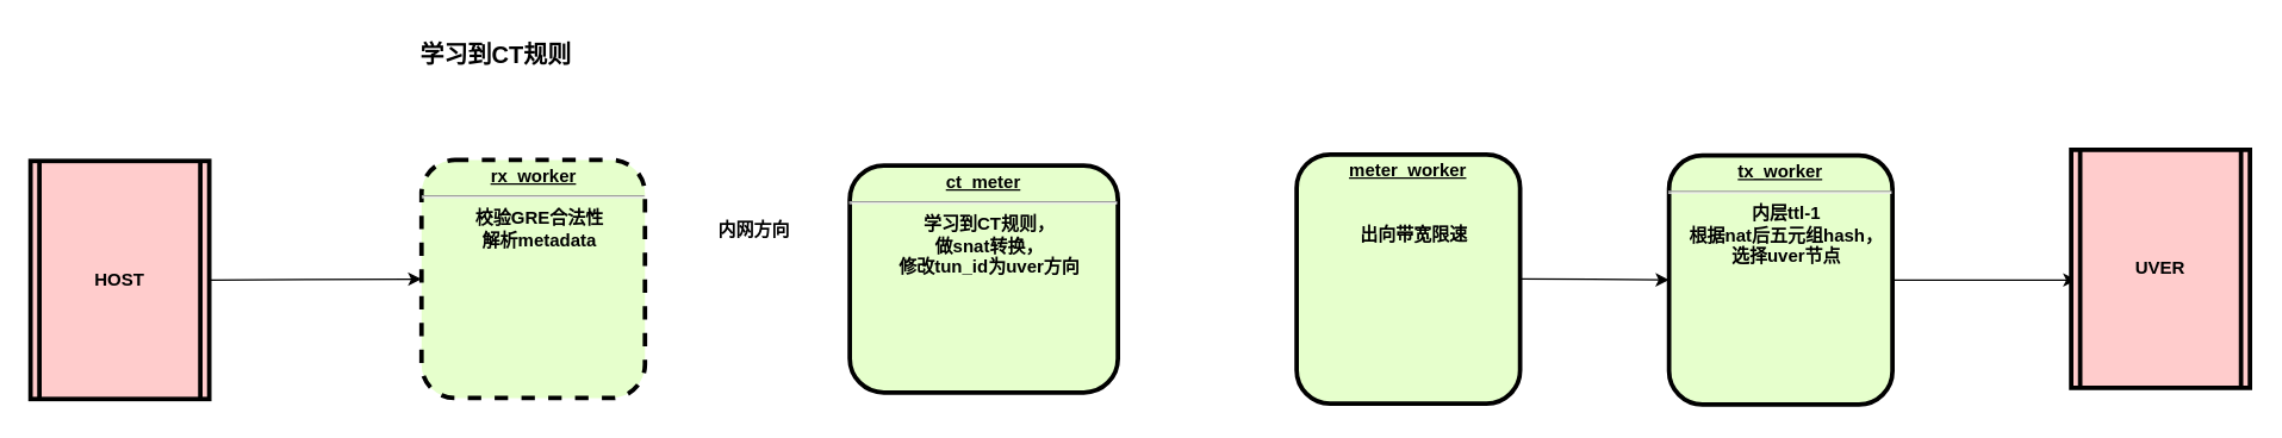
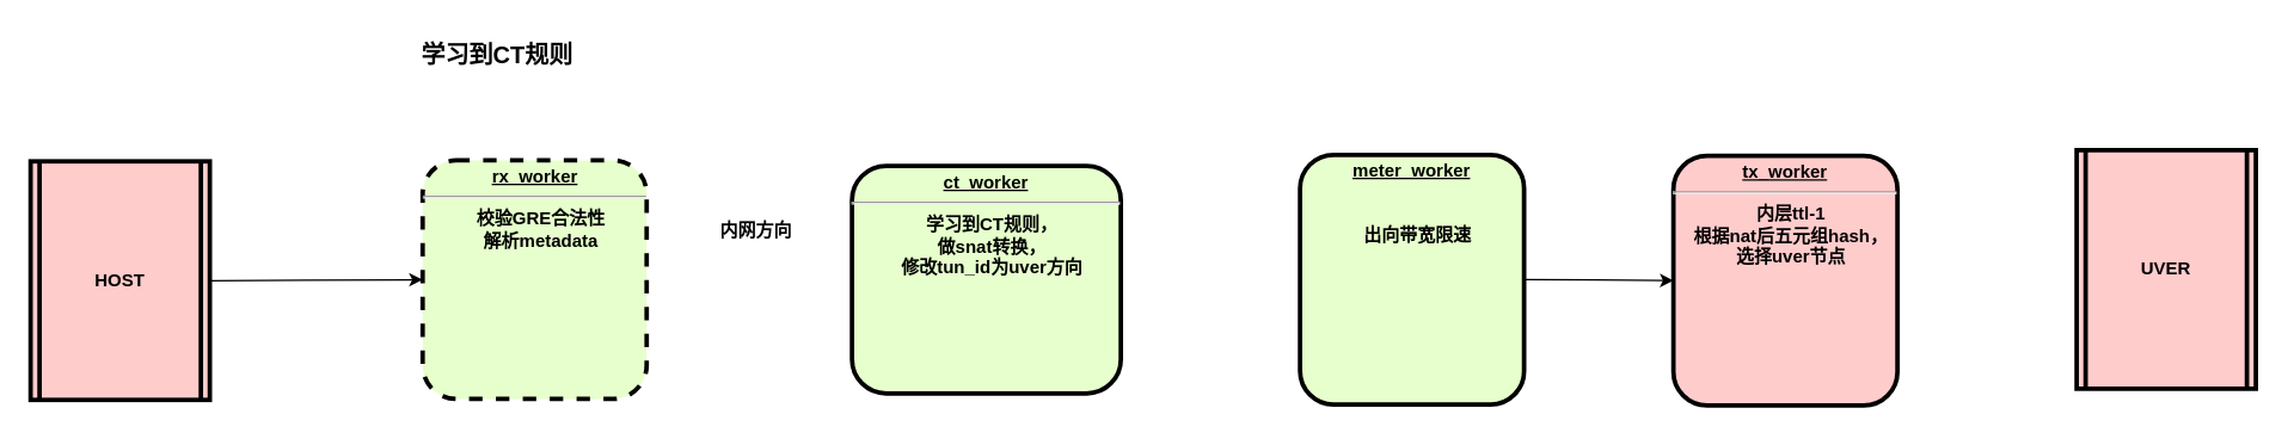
  <mxCell id="0" />
  <mxCell id="1" parent="0" />
  <mxCell id="2" value="&lt;p style=&quot;margin: 0px ; margin-top: 4px ; text-align: center ; text-decoration: underline&quot;&gt;&lt;strong&gt;rx_worker&lt;/strong&gt;&lt;/p&gt;&lt;hr&gt;&lt;p style=&quot;margin: 0px ; margin-left: 8px&quot;&gt;校验GRE合法性&lt;/p&gt;&lt;p style=&quot;margin: 0px ; margin-left: 8px&quot;&gt;解析metadata&lt;/p&gt;" style="verticalAlign=middle;align=center;overflow=fill;fontSize=12;fontFamily=Helvetica;html=1;rounded=1;fontStyle=1;strokeWidth=3;fillColor=#E6FFCC;dashed=1;" parent="1" vertex="1"><mxGeometry x="282.5" y="106.88" width="150" height="160" as="geometry" /></mxCell>
  <mxCell id="3" style="edgeStyle=orthogonalEdgeStyle;curved=1;orthogonalLoop=1;jettySize=auto;html=1;exitX=1;exitY=0.5;exitDx=0;exitDy=0;entryX=0;entryY=0.5;entryDx=0;entryDy=0;fontFamily=Helvetica;fontSize=16;strokeColor=default;" parent="1" source="4" target="11" edge="1"><mxGeometry relative="1" as="geometry" /></mxCell>
  <mxCell id="4" value="&lt;p style=&quot;margin: 0px ; margin-top: 4px ; text-align: center ; text-decoration: underline&quot;&gt;&lt;strong&gt;meter_worker&lt;/strong&gt;&lt;/p&gt;&lt;p style=&quot;margin: 0px ; margin-left: 8px&quot;&gt;&lt;br&gt;&lt;/p&gt;&lt;p style=&quot;margin: 0px ; margin-left: 8px&quot;&gt;&lt;br&gt;&lt;/p&gt;&lt;p style=&quot;margin: 0px ; margin-left: 8px&quot;&gt;出向带宽限速&lt;/p&gt;&lt;p style=&quot;margin: 0px ; margin-left: 8px&quot;&gt;&lt;br&gt;&lt;/p&gt;" style="verticalAlign=middle;align=center;overflow=fill;fontSize=12;fontFamily=Helvetica;html=1;rounded=1;fontStyle=1;strokeWidth=3;fillColor=#E6FFCC" parent="1" vertex="1"><mxGeometry x="870" y="103.13" width="150" height="167.5" as="geometry" /></mxCell>
- <mxCell id="5" value="&lt;p style=&quot;margin: 0px ; margin-top: 4px ; text-align: center ; text-decoration: underline&quot;&gt;&lt;strong&gt;ct_meter&lt;/strong&gt;&lt;/p&gt;&lt;hr&gt;&lt;p style=&quot;margin: 0px ; margin-left: 8px&quot;&gt;学习到CT规则，&lt;/p&gt;&lt;p style=&quot;margin: 0px ; margin-left: 8px&quot;&gt;做snat转换，&lt;/p&gt;&lt;p style=&quot;margin: 0px ; margin-left: 8px&quot;&gt;修改tun_id为uver方向&lt;/p&gt;" style="verticalAlign=middle;align=center;overflow=fill;fontSize=12;fontFamily=Helvetica;html=1;rounded=1;fontStyle=1;strokeWidth=3;fillColor=#E6FFCC" parent="1" vertex="1"><mxGeometry x="570" y="110.63" width="180" height="152.5" as="geometry" /></mxCell>
+ <mxCell id="5" value="&lt;p style=&quot;margin: 0px ; margin-top: 4px ; text-align: center ; text-decoration: underline&quot;&gt;&lt;strong&gt;ct_worker&lt;/strong&gt;&lt;/p&gt;&lt;hr&gt;&lt;p style=&quot;margin: 0px ; margin-left: 8px&quot;&gt;学习到CT规则，&lt;/p&gt;&lt;p style=&quot;margin: 0px ; margin-left: 8px&quot;&gt;做snat转换，&lt;/p&gt;&lt;p style=&quot;margin: 0px ; margin-left: 8px&quot;&gt;修改tun_id为uver方向&lt;/p&gt;" style="verticalAlign=middle;align=center;overflow=fill;fontSize=12;fontFamily=Helvetica;html=1;rounded=1;fontStyle=1;strokeWidth=3;fillColor=#E6FFCC" parent="1" vertex="1"><mxGeometry x="570" y="110.63" width="180" height="152.5" as="geometry" /></mxCell>
  <mxCell id="6" value="&lt;div style=&quot;text-align: center&quot;&gt;&lt;b&gt;学习到CT规则&lt;/b&gt;&lt;/div&gt;" style="text;whiteSpace=wrap;html=1;strokeWidth=0;fontSize=16;" parent="1" vertex="1"><mxGeometry x="280" y="20" width="155" height="40" as="geometry" /></mxCell>
  <mxCell id="7" value="&lt;div style=&quot;text-align: center&quot;&gt;&lt;span&gt;&lt;font face=&quot;helvetica&quot;&gt;&lt;b&gt;内网方向&lt;/b&gt;&lt;/font&gt;&lt;/span&gt;&lt;/div&gt;" style="text;whiteSpace=wrap;html=1;" parent="1" vertex="1"><mxGeometry x="480" y="140" width="90" height="40" as="geometry" /></mxCell>
  <mxCell id="8" style="edgeStyle=orthogonalEdgeStyle;curved=1;rounded=0;orthogonalLoop=1;jettySize=auto;html=1;entryX=0;entryY=0.5;entryDx=0;entryDy=0;" parent="1" source="9" target="2" edge="1"><mxGeometry relative="1" as="geometry" /></mxCell>
  <mxCell id="9" value="HOST" style="shape=process;whiteSpace=wrap;align=center;verticalAlign=middle;size=0.048;fontStyle=1;strokeWidth=3;fillColor=#FFCCCC" parent="1" vertex="1"><mxGeometry x="20" y="107.5" width="120" height="160" as="geometry" /></mxCell>
- <mxCell id="10" style="edgeStyle=orthogonalEdgeStyle;curved=1;orthogonalLoop=1;jettySize=auto;html=1;entryX=0.03;entryY=0.547;entryDx=0;entryDy=0;entryPerimeter=0;fontFamily=Helvetica;fontSize=16;strokeColor=default;" parent="1" source="11" target="12" edge="1"><mxGeometry relative="1" as="geometry" /></mxCell>
- <mxCell id="11" value="&lt;p style=&quot;margin: 0px ; margin-top: 4px ; text-align: center ; text-decoration: underline&quot;&gt;&lt;strong&gt;tx_worker&lt;/strong&gt;&lt;/p&gt;&lt;hr&gt;&lt;p style=&quot;margin: 0px ; margin-left: 8px&quot;&gt;内层ttl-1&lt;/p&gt;&lt;p style=&quot;margin: 0px ; margin-left: 8px&quot;&gt;根据nat后五元组hash，&lt;/p&gt;&lt;p style=&quot;margin: 0px ; margin-left: 8px&quot;&gt;选择uver节点&lt;/p&gt;" style="verticalAlign=middle;align=center;overflow=fill;fontSize=12;fontFamily=Helvetica;html=1;rounded=1;fontStyle=1;strokeWidth=3;fillColor=#E6FFCC" parent="1" vertex="1"><mxGeometry x="1120" y="103.75" width="150" height="167.5" as="geometry" /></mxCell>
+ <mxCell id="11" value="&lt;p style=&quot;margin: 0px ; margin-top: 4px ; text-align: center ; text-decoration: underline&quot;&gt;&lt;strong&gt;tx_worker&lt;/strong&gt;&lt;/p&gt;&lt;hr&gt;&lt;p style=&quot;margin: 0px ; margin-left: 8px&quot;&gt;内层ttl-1&lt;/p&gt;&lt;p style=&quot;margin: 0px ; margin-left: 8px&quot;&gt;根据nat后五元组hash，&lt;/p&gt;&lt;p style=&quot;margin: 0px ; margin-left: 8px&quot;&gt;选择uver节点&lt;/p&gt;" style="verticalAlign=middle;align=center;overflow=fill;fontSize=12;fontFamily=Helvetica;html=1;rounded=1;fontStyle=1;strokeWidth=3;fillColor=#ffcccc;" parent="1" vertex="1"><mxGeometry x="1120" y="103.75" width="150" height="167.5" as="geometry" /></mxCell>
  <mxCell id="12" value="UVER" style="shape=process;whiteSpace=wrap;align=center;verticalAlign=middle;size=0.048;fontStyle=1;strokeWidth=3;fillColor=#FFCCCC" parent="1" vertex="1"><mxGeometry x="1390" y="100" width="120" height="160" as="geometry" /></mxCell>
